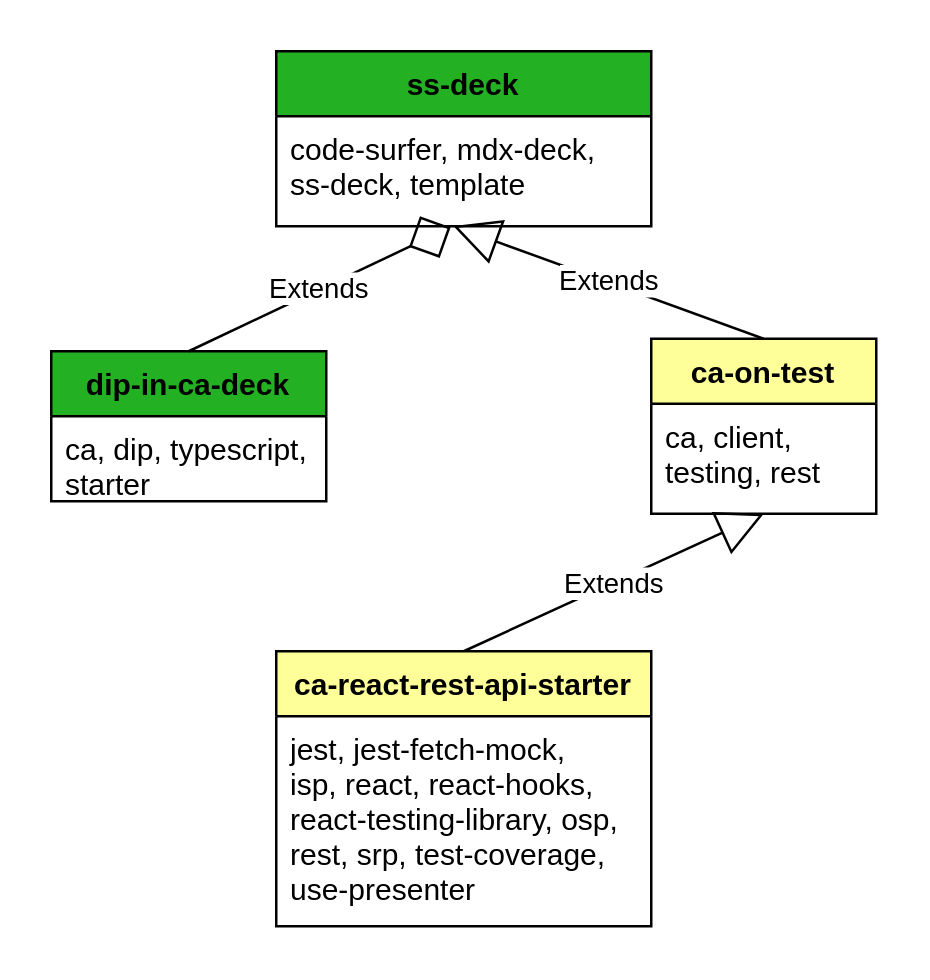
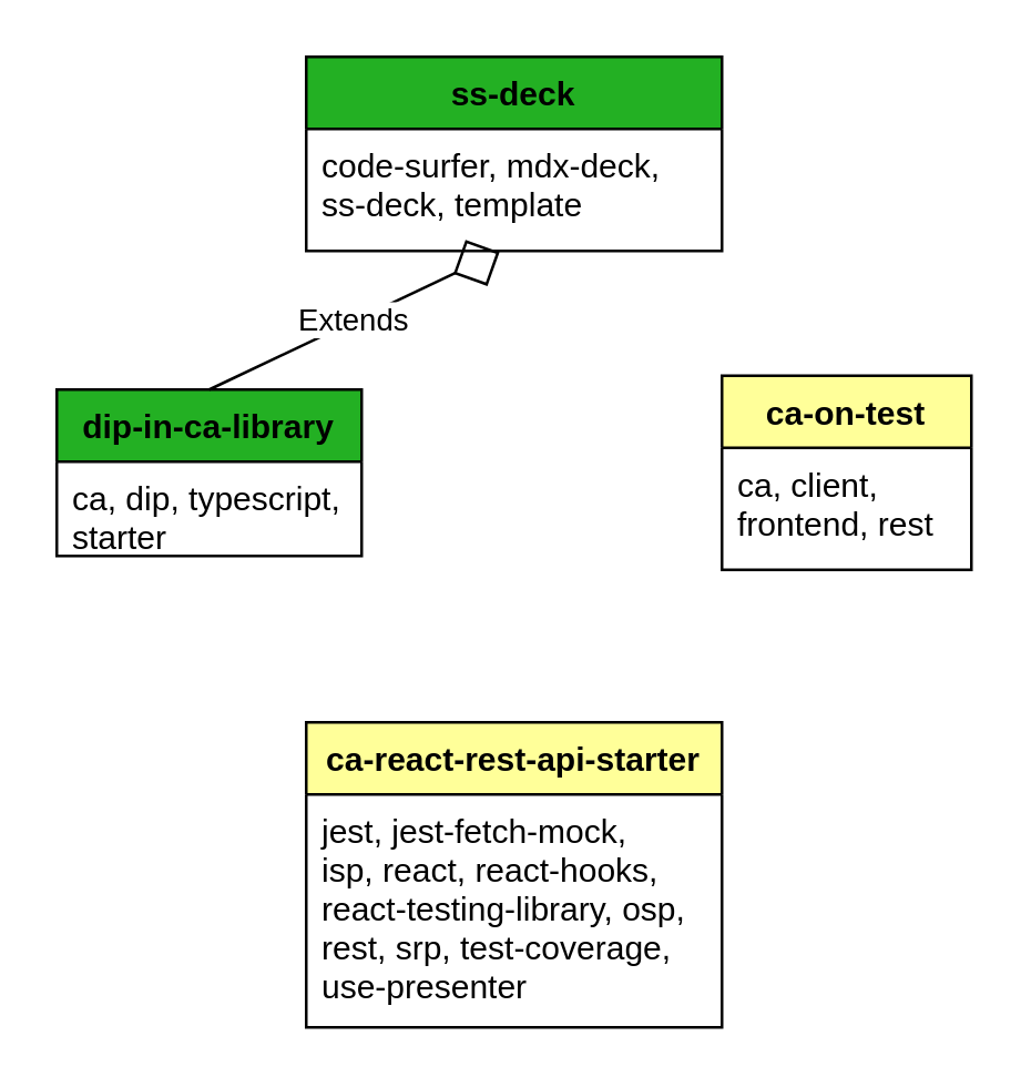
  <mxCell id="0" />
  <mxCell id="1" parent="0" />
- <mxCell id="2" value="Extends" style="endArrow=block;endSize=16;endFill=0;html=1;entryX=0.5;entryY=1;entryDx=0;entryDy=0;exitX=0.5;exitY=0;exitDx=0;exitDy=0;" edge="1" parent="1" source="9" target="3"><mxGeometry width="160" relative="1" as="geometry"><mxPoint x="195" y="270" as="sourcePoint" /><mxPoint x="87.97" y="210" as="targetPoint" /></mxGeometry></mxCell>
  <mxCell id="3" value="ca-on-test" style="swimlane;fontStyle=1;childLayout=stackLayout;horizontal=1;startSize=26;fillColor=#FFFF99;horizontalStack=0;resizeParent=1;resizeParentMax=0;resizeLast=0;collapsible=1;marginBottom=0;" parent="1" vertex="1"><mxGeometry x="260" y="135" width="90" height="70" as="geometry" /></mxCell>
- <mxCell id="4" value="ca, client,&#10;testing, rest" style="text;strokeColor=none;fillColor=none;align=left;verticalAlign=top;spacingLeft=4;spacingRight=4;overflow=hidden;rotatable=0;points=[[0,0.5],[1,0.5]];portConstraint=eastwest;" parent="3" vertex="1"><mxGeometry y="26" width="90" height="44" as="geometry" /></mxCell>
- <mxCell id="5" value="dip-in-ca-deck" style="swimlane;fontStyle=1;childLayout=stackLayout;horizontal=1;startSize=26;fillColor=#23B023;horizontalStack=0;resizeParent=1;resizeParentMax=0;resizeLast=0;collapsible=1;marginBottom=0;" parent="1" vertex="1"><mxGeometry x="20" y="140" width="110" height="60" as="geometry" /></mxCell>
+ <mxCell id="4" value="ca, client,&#10;frontend, rest" style="text;strokeColor=none;fillColor=none;align=left;verticalAlign=top;spacingLeft=4;spacingRight=4;overflow=hidden;rotatable=0;points=[[0,0.5],[1,0.5]];portConstraint=eastwest;" parent="3" vertex="1"><mxGeometry y="26" width="90" height="44" as="geometry" /></mxCell>
+ <mxCell id="5" value="dip-in-ca-library" style="swimlane;fontStyle=1;childLayout=stackLayout;horizontal=1;startSize=26;fillColor=#23B023;horizontalStack=0;resizeParent=1;resizeParentMax=0;resizeLast=0;collapsible=1;marginBottom=0;" parent="1" vertex="1"><mxGeometry x="20" y="140" width="110" height="60" as="geometry" /></mxCell>
  <mxCell id="6" value="ca, dip, typescript,&#10;starter" style="text;strokeColor=none;fillColor=none;align=left;verticalAlign=top;spacingLeft=4;spacingRight=4;overflow=hidden;rotatable=0;points=[[0,0.5],[1,0.5]];portConstraint=eastwest;" parent="5" vertex="1"><mxGeometry y="26" width="110" height="34" as="geometry" /></mxCell>
  <mxCell id="7" value="ss-deck" style="swimlane;fontStyle=1;childLayout=stackLayout;horizontal=1;startSize=26;fillColor=#23B023;horizontalStack=0;resizeParent=1;resizeParentMax=0;resizeLast=0;collapsible=1;marginBottom=0;" parent="1" vertex="1"><mxGeometry x="110" y="20" width="150" height="70" as="geometry" /></mxCell>
  <mxCell id="8" value="code-surfer, mdx-deck,&#10;ss-deck, template" style="text;strokeColor=none;fillColor=none;align=left;verticalAlign=top;spacingLeft=4;spacingRight=4;overflow=hidden;rotatable=0;points=[[0,0.5],[1,0.5]];portConstraint=eastwest;" parent="7" vertex="1"><mxGeometry y="26" width="150" height="44" as="geometry" /></mxCell>
  <mxCell id="9" value="ca-react-rest-api-starter" style="swimlane;fontStyle=1;childLayout=stackLayout;horizontal=1;startSize=26;fillColor=#FFFF99;horizontalStack=0;resizeParent=1;resizeParentMax=0;resizeLast=0;collapsible=1;marginBottom=0;" parent="1" vertex="1"><mxGeometry x="110" y="260" width="150" height="110" as="geometry"><mxRectangle x="330" y="500" width="170" height="26" as="alternateBounds" /></mxGeometry></mxCell>
  <mxCell id="10" value="jest, jest-fetch-mock,&#10;isp, react, react-hooks,&#10;react-testing-library, osp,&#10;rest, srp, test-coverage,&#10;use-presenter" style="text;strokeColor=none;fillColor=none;align=left;verticalAlign=top;spacingLeft=4;spacingRight=4;overflow=hidden;rotatable=0;points=[[0,0.5],[1,0.5]];portConstraint=eastwest;" parent="9" vertex="1"><mxGeometry y="26" width="150" height="84" as="geometry" /></mxCell>
  <mxCell id="11" value="Extends" style="endArrow=diamond;endSize=16;endFill=0;html=1;entryX=0.465;entryY=1.009;entryDx=0;entryDy=0;entryPerimeter=0;exitX=0.5;exitY=0;exitDx=0;exitDy=0;" edge="1" parent="1" source="5" target="8"><mxGeometry width="160" relative="1" as="geometry"><mxPoint x="95" y="290" as="sourcePoint" /><mxPoint x="-12.03" y="230" as="targetPoint" /></mxGeometry></mxCell>
- <mxCell id="12" value="Extends" style="endArrow=block;endSize=16;endFill=0;html=1;exitX=0.5;exitY=0;exitDx=0;exitDy=0;entryX=0.472;entryY=0.997;entryDx=0;entryDy=0;entryPerimeter=0;" edge="1" parent="1" source="3" target="8"><mxGeometry width="160" relative="1" as="geometry"><mxPoint x="105" y="300" as="sourcePoint" /><mxPoint x="180" y="90" as="targetPoint" /></mxGeometry></mxCell>
